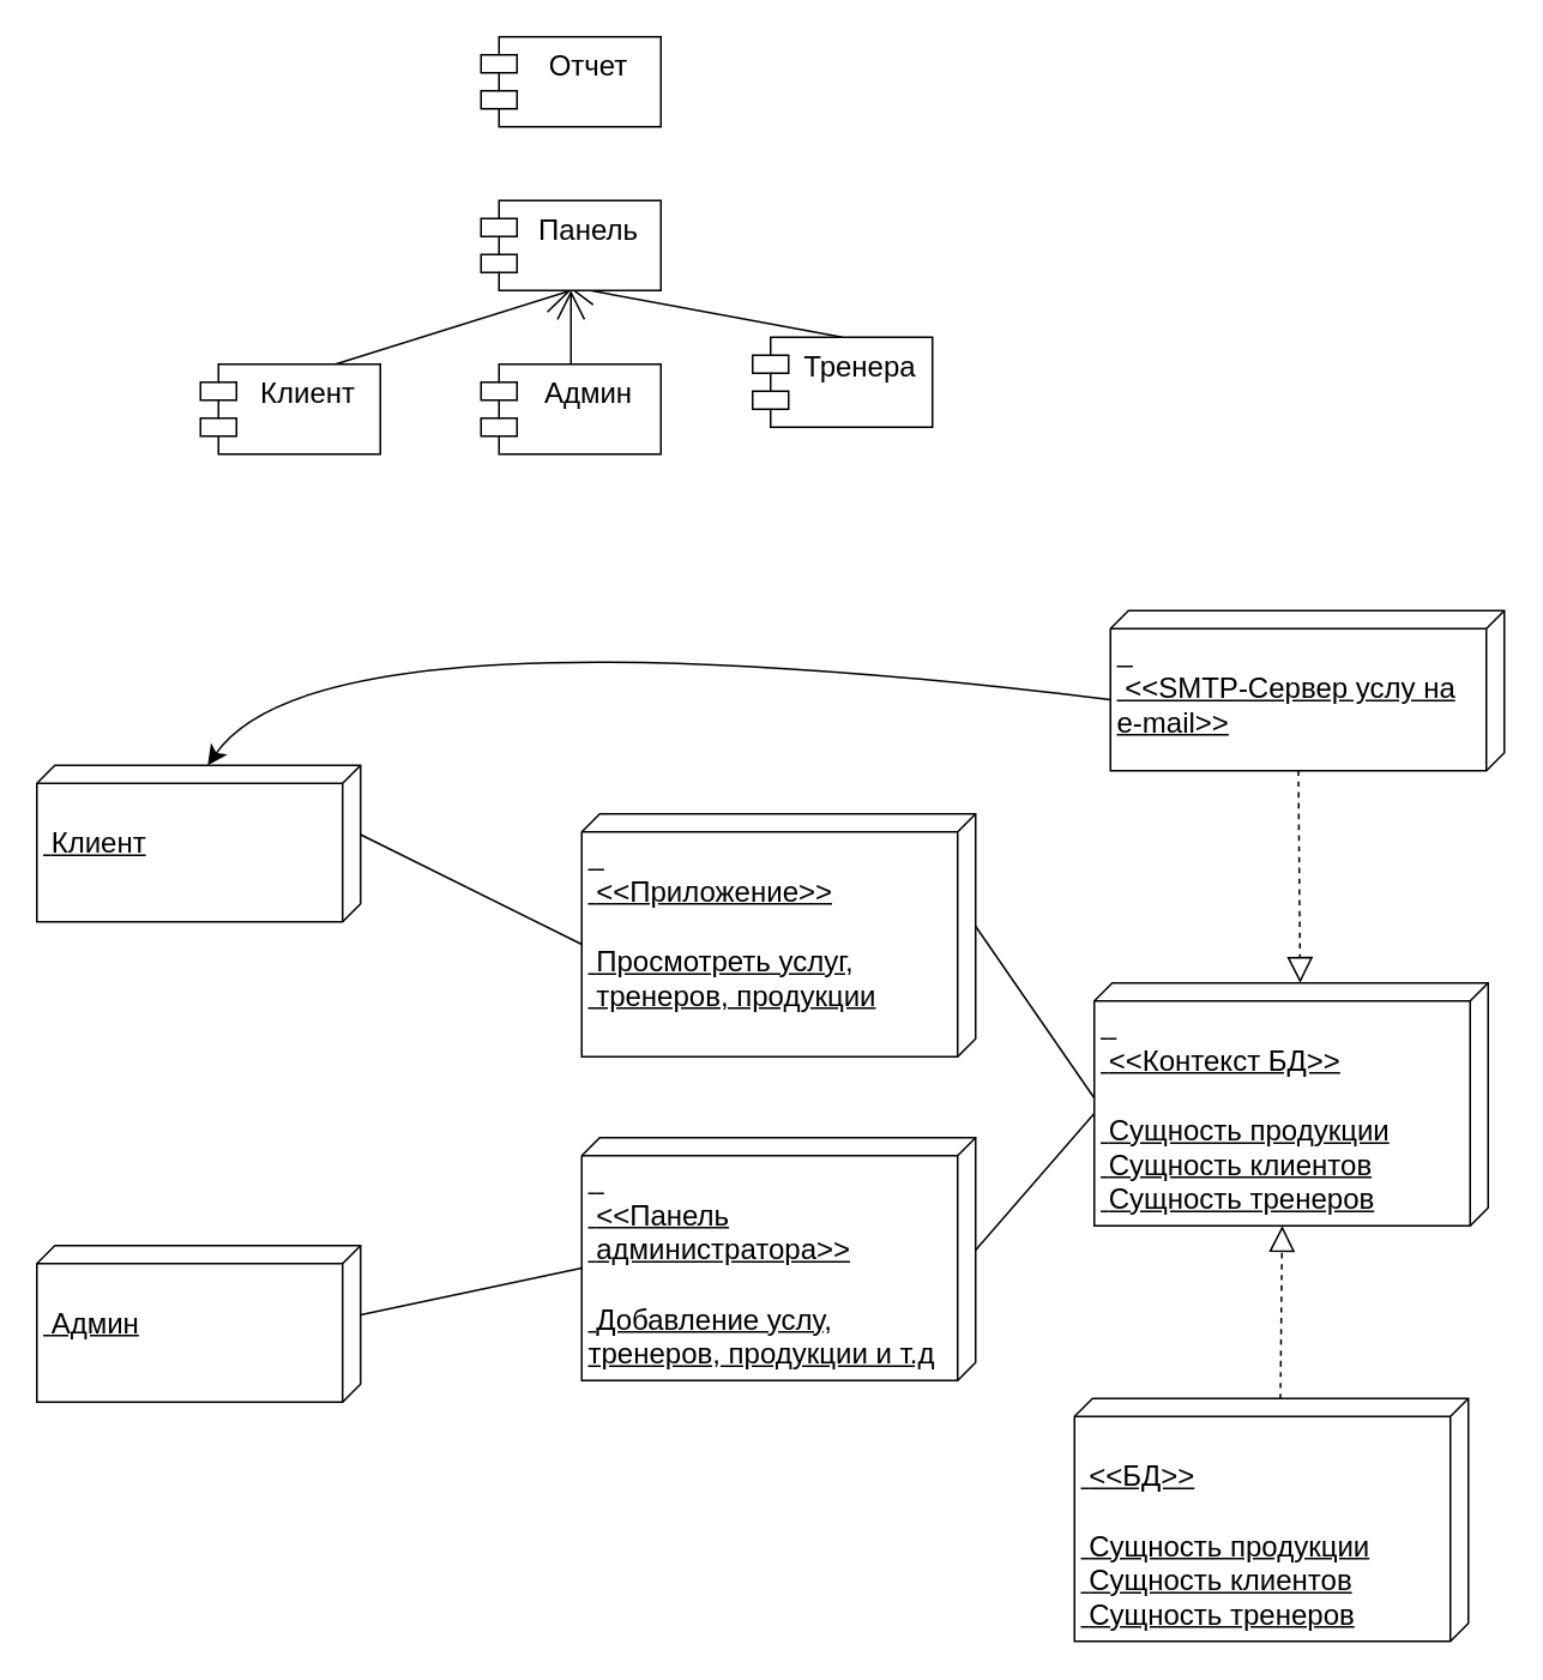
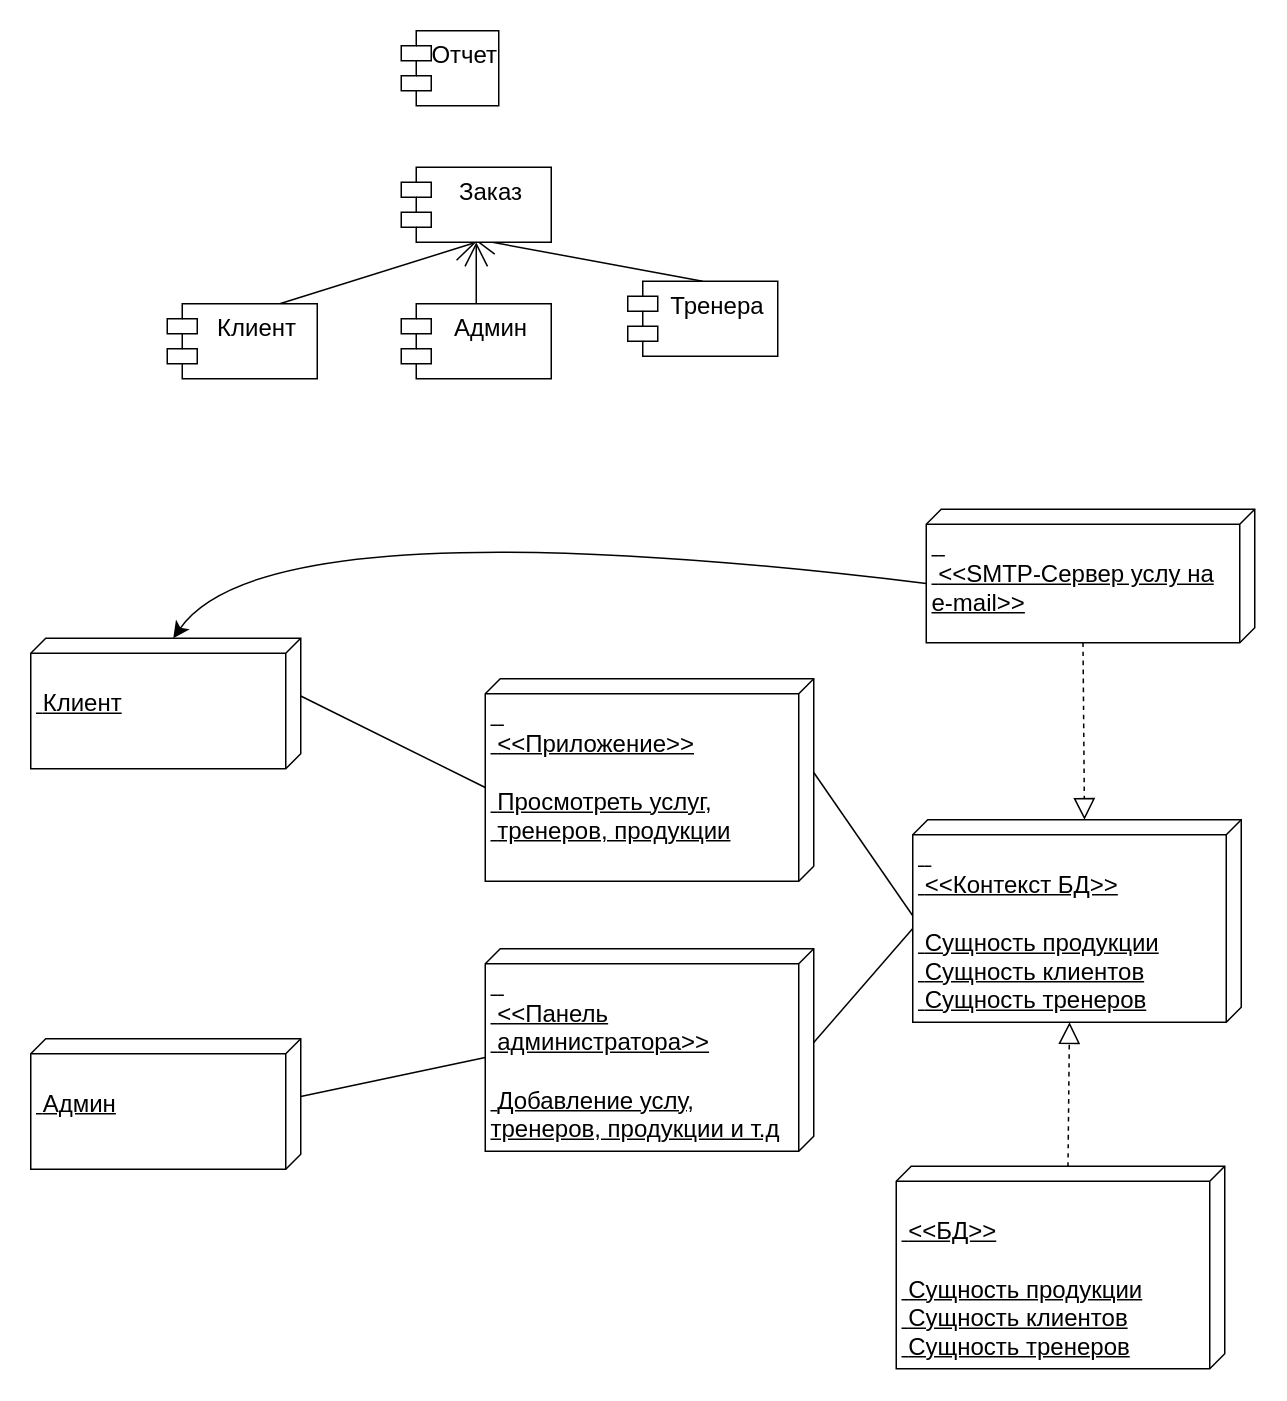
  <mxCell id="0" />
  <mxCell id="1" parent="0" />
  <mxCell id="2" style="edgeStyle=none;curved=1;rounded=0;orthogonalLoop=1;jettySize=auto;html=1;exitX=0.5;exitY=0;exitDx=0;exitDy=0;entryX=0.5;entryY=1;entryDx=0;entryDy=0;fontSize=12;endArrow=open;startSize=14;endSize=14;sourcePerimeterSpacing=8;targetPerimeterSpacing=8;" parent="1" source="3" target="8" edge="1"><mxGeometry relative="1" as="geometry" /></mxCell>
  <mxCell id="3" value="Админ" style="shape=module;align=left;spacingLeft=20;align=center;verticalAlign=top;fontSize=16;" parent="1" vertex="1"><mxGeometry x="267" y="202" width="100" height="50" as="geometry" /></mxCell>
  <mxCell id="4" style="edgeStyle=none;curved=1;rounded=0;orthogonalLoop=1;jettySize=auto;html=1;exitX=0.75;exitY=0;exitDx=0;exitDy=0;entryX=0.5;entryY=1;entryDx=0;entryDy=0;fontSize=12;endArrow=open;startSize=14;endSize=14;sourcePerimeterSpacing=8;targetPerimeterSpacing=8;" parent="1" source="5" target="8" edge="1"><mxGeometry relative="1" as="geometry" /></mxCell>
  <mxCell id="5" value="Клиент" style="shape=module;align=left;spacingLeft=20;align=center;verticalAlign=top;fontSize=16;" parent="1" vertex="1"><mxGeometry x="111" y="202" width="100" height="50" as="geometry" /></mxCell>
  <mxCell id="6" style="edgeStyle=none;curved=1;rounded=0;orthogonalLoop=1;jettySize=auto;html=1;exitX=0.5;exitY=0;exitDx=0;exitDy=0;fontSize=12;endArrow=open;startSize=14;endSize=14;sourcePerimeterSpacing=8;targetPerimeterSpacing=8;" parent="1" source="7" edge="1"><mxGeometry relative="1" as="geometry"><mxPoint x="314.84" y="158.64" as="targetPoint" /></mxGeometry></mxCell>
  <mxCell id="7" value="Тренера" style="shape=module;align=left;spacingLeft=20;align=center;verticalAlign=top;fontSize=16;" parent="1" vertex="1"><mxGeometry x="418" y="187" width="100" height="50" as="geometry" /></mxCell>
- <mxCell id="8" value="Панель" style="shape=module;align=left;spacingLeft=20;align=center;verticalAlign=top;fontSize=16;" parent="1" vertex="1"><mxGeometry x="267" y="111" width="100" height="50" as="geometry" /></mxCell>
- <mxCell id="9" value="Отчет" style="shape=module;align=left;spacingLeft=20;align=center;verticalAlign=top;fontSize=16;" parent="1" vertex="1"><mxGeometry x="267" y="20" width="100" height="50" as="geometry" /></mxCell>
+ <mxCell id="8" value="Заказ" style="shape=module;align=left;spacingLeft=20;align=center;verticalAlign=top;fontSize=16;" parent="1" vertex="1"><mxGeometry x="267" y="111" width="100" height="50" as="geometry" /></mxCell>
+ <mxCell id="9" value="Отчет" style="shape=module;align=left;spacingLeft=20;align=center;verticalAlign=top;fontSize=16;" parent="1" vertex="1"><mxGeometry x="267" y="20" width="65" height="50" as="geometry" /></mxCell>
  <mxCell id="10" value="&lt;br&gt;&lt;span style=&quot;white-space: pre;&quot;&gt; &lt;/span&gt;Клиент" style="verticalAlign=top;align=left;spacingTop=8;spacingLeft=2;spacingRight=12;shape=cube;size=10;direction=south;fontStyle=4;html=1;whiteSpace=wrap;fontSize=16;" vertex="1" parent="1"><mxGeometry x="20" y="425" width="180" height="87" as="geometry" /></mxCell>
  <mxCell id="11" value="&lt;br&gt;&lt;span style=&quot;white-space: pre;&quot;&gt; &lt;/span&gt;Админ" style="verticalAlign=top;align=left;spacingTop=8;spacingLeft=2;spacingRight=12;shape=cube;size=10;direction=south;fontStyle=4;html=1;whiteSpace=wrap;fontSize=16;" vertex="1" parent="1"><mxGeometry x="20" y="692" width="180" height="87" as="geometry" /></mxCell>
  <mxCell id="12" value="&lt;span style=&quot;white-space: pre;&quot;&gt; &lt;/span&gt;&lt;span style=&quot;white-space: pre;&quot;&gt; &lt;/span&gt;&lt;br&gt;&lt;span style=&quot;white-space: pre;&quot;&gt; &lt;/span&gt;&amp;lt;&amp;lt;Приложение&amp;gt;&amp;gt;&lt;br&gt;&lt;br&gt;&lt;span style=&quot;white-space: pre;&quot;&gt; &lt;/span&gt;Просмотреть услуг, &lt;span style=&quot;white-space: pre;&quot;&gt; &lt;/span&gt;тренеров, продукции" style="verticalAlign=top;align=left;spacingTop=8;spacingLeft=2;spacingRight=12;shape=cube;size=10;direction=south;fontStyle=4;html=1;whiteSpace=wrap;fontSize=16;" vertex="1" parent="1"><mxGeometry x="323" y="452" width="219" height="135" as="geometry" /></mxCell>
  <mxCell id="13" value="&lt;span style=&quot;white-space: pre;&quot;&gt; &lt;/span&gt;&lt;span style=&quot;white-space: pre;&quot;&gt; &lt;/span&gt;&lt;br&gt;&lt;span style=&quot;white-space: pre;&quot;&gt; &lt;/span&gt;&amp;lt;&amp;lt;Панель&lt;br&gt;&lt;span style=&quot;white-space: pre;&quot;&gt; &lt;/span&gt;администратора&amp;gt;&amp;gt;&lt;br&gt;&lt;br&gt;&lt;span style=&quot;white-space: pre;&quot;&gt; &lt;/span&gt;Добавление услу, тренеров, продукции и т.д" style="verticalAlign=top;align=left;spacingTop=8;spacingLeft=2;spacingRight=12;shape=cube;size=10;direction=south;fontStyle=4;html=1;whiteSpace=wrap;fontSize=16;" vertex="1" parent="1"><mxGeometry x="323" y="632" width="219" height="135" as="geometry" /></mxCell>
  <mxCell id="14" value="&lt;span style=&quot;white-space: pre;&quot;&gt; &lt;/span&gt;&lt;span style=&quot;white-space: pre;&quot;&gt; &lt;/span&gt;&lt;br&gt;&lt;span style=&quot;white-space: pre;&quot;&gt; &lt;/span&gt;&amp;lt;&amp;lt;Контекст БД&amp;gt;&amp;gt;&lt;br&gt;&lt;br&gt;&lt;span style=&quot;white-space: pre;&quot;&gt; &lt;/span&gt;Сущность продукции&lt;br&gt;&lt;span style=&quot;white-space: pre;&quot;&gt; &lt;/span&gt;Сущность клиентов&lt;br&gt;&lt;span style=&quot;white-space: pre;&quot;&gt; &lt;/span&gt;Сущность тренеров" style="verticalAlign=top;align=left;spacingTop=8;spacingLeft=2;spacingRight=12;shape=cube;size=10;direction=south;fontStyle=4;html=1;whiteSpace=wrap;fontSize=16;" vertex="1" parent="1"><mxGeometry x="608" y="546" width="219" height="135" as="geometry" /></mxCell>
  <mxCell id="15" style="edgeStyle=none;curved=1;rounded=0;orthogonalLoop=1;jettySize=auto;html=1;exitX=0;exitY=0;exitDx=49.5;exitDy=219;exitPerimeter=0;entryX=0;entryY=0;entryDx=0;entryDy=85;entryPerimeter=0;fontSize=12;startSize=8;endSize=8;" edge="1" parent="1" source="16" target="10"><mxGeometry relative="1" as="geometry"><Array as="points"><mxPoint x="178" y="335" /></Array></mxGeometry></mxCell>
  <mxCell id="16" value="&lt;span style=&quot;white-space: pre;&quot;&gt; &lt;/span&gt;&lt;span style=&quot;white-space: pre;&quot;&gt; &lt;/span&gt;&lt;br&gt;&lt;span style=&quot;white-space: pre;&quot;&gt; &lt;/span&gt;&amp;lt;&amp;lt;SMTP-Сервер услу на e-mail&amp;gt;&amp;gt;&lt;br&gt;" style="verticalAlign=top;align=left;spacingTop=8;spacingLeft=2;spacingRight=12;shape=cube;size=10;direction=south;fontStyle=4;html=1;whiteSpace=wrap;fontSize=16;" vertex="1" parent="1"><mxGeometry x="617" y="339" width="219" height="89" as="geometry" /></mxCell>
  <mxCell id="17" value="" style="endArrow=block;dashed=1;endFill=0;endSize=12;html=1;rounded=0;fontSize=12;curved=1;exitX=0;exitY=0;exitDx=89;exitDy=114.5;exitPerimeter=0;entryX=0;entryY=0;entryDx=0;entryDy=104.5;entryPerimeter=0;" edge="1" parent="1" source="16" target="14"><mxGeometry width="160" relative="1" as="geometry"><mxPoint x="518" y="580" as="sourcePoint" /><mxPoint x="678" y="580" as="targetPoint" /></mxGeometry></mxCell>
  <mxCell id="18" value="&lt;span style=&quot;&quot;&gt; &lt;/span&gt;&lt;span style=&quot;&quot;&gt; &lt;/span&gt;&lt;br&gt;&lt;span style=&quot;&quot;&gt; &lt;span style=&quot;&quot;&gt; &lt;/span&gt;&lt;/span&gt;&lt;span style=&quot;white-space: pre;&quot;&gt; &lt;/span&gt;&amp;lt;&amp;lt;БД&amp;gt;&amp;gt;&lt;br&gt;&lt;br&gt;&lt;span style=&quot;&quot;&gt; &lt;/span&gt; &lt;span style=&quot;white-space: pre;&quot;&gt; &lt;/span&gt;Сущность продукции&lt;br style=&quot;border-color: var(--border-color);&quot;&gt;&lt;span style=&quot;border-color: var(--border-color);&quot;&gt; &lt;/span&gt;&lt;span style=&quot;white-space: pre;&quot;&gt; &lt;/span&gt;Сущность клиентов&lt;br style=&quot;border-color: var(--border-color);&quot;&gt;&lt;span style=&quot;border-color: var(--border-color);&quot;&gt; &lt;/span&gt;&lt;span style=&quot;white-space: pre;&quot;&gt; &lt;/span&gt;Сущность тренеров" style="verticalAlign=top;align=left;spacingTop=8;spacingLeft=2;spacingRight=12;shape=cube;size=10;direction=south;fontStyle=4;html=1;whiteSpace=wrap;fontSize=16;" vertex="1" parent="1"><mxGeometry x="597" y="777" width="219" height="135" as="geometry" /></mxCell>
  <mxCell id="19" value="" style="endArrow=block;dashed=1;endFill=0;endSize=12;html=1;rounded=0;fontSize=12;curved=1;exitX=0;exitY=0;exitDx=0;exitDy=104.5;exitPerimeter=0;entryX=0;entryY=0;entryDx=135;entryDy=114.5;entryPerimeter=0;" edge="1" parent="1" source="18" target="14"><mxGeometry width="160" relative="1" as="geometry"><mxPoint x="711" y="760" as="sourcePoint" /><mxPoint x="713" y="877" as="targetPoint" /></mxGeometry></mxCell>
  <mxCell id="20" value="" style="endArrow=none;html=1;rounded=0;fontSize=12;startSize=8;endSize=8;curved=1;exitX=0;exitY=0;exitDx=38.5;exitDy=0;exitPerimeter=0;entryX=0;entryY=0;entryDx=72.5;entryDy=219;entryPerimeter=0;" edge="1" parent="1" source="11" target="13"><mxGeometry width="50" height="50" relative="1" as="geometry"><mxPoint x="285" y="581" as="sourcePoint" /><mxPoint x="335" y="531" as="targetPoint" /></mxGeometry></mxCell>
  <mxCell id="21" value="" style="endArrow=none;html=1;rounded=0;fontSize=12;startSize=8;endSize=8;curved=1;exitX=0;exitY=0;exitDx=38.5;exitDy=0;exitPerimeter=0;entryX=0;entryY=0;entryDx=72.5;entryDy=219;entryPerimeter=0;" edge="1" parent="1" source="10" target="12"><mxGeometry width="50" height="50" relative="1" as="geometry"><mxPoint x="207" y="571" as="sourcePoint" /><mxPoint x="330" y="546" as="targetPoint" /></mxGeometry></mxCell>
  <mxCell id="22" value="" style="endArrow=none;html=1;rounded=0;fontSize=12;startSize=8;endSize=8;curved=1;exitX=0;exitY=0;exitDx=62.5;exitDy=0;exitPerimeter=0;entryX=0.474;entryY=1;entryDx=0;entryDy=0;entryPerimeter=0;" edge="1" parent="1" source="12" target="14"><mxGeometry width="50" height="50" relative="1" as="geometry"><mxPoint x="558" y="485" as="sourcePoint" /><mxPoint x="681" y="546" as="targetPoint" /></mxGeometry></mxCell>
  <mxCell id="23" value="" style="endArrow=none;html=1;rounded=0;fontSize=12;startSize=8;endSize=8;curved=1;exitX=0;exitY=0;exitDx=62.5;exitDy=0;exitPerimeter=0;entryX=0;entryY=0;entryDx=72.5;entryDy=219;entryPerimeter=0;" edge="1" parent="1" source="13" target="14"><mxGeometry width="50" height="50" relative="1" as="geometry"><mxPoint x="563" y="668" as="sourcePoint" /><mxPoint x="629" y="763" as="targetPoint" /></mxGeometry></mxCell>
